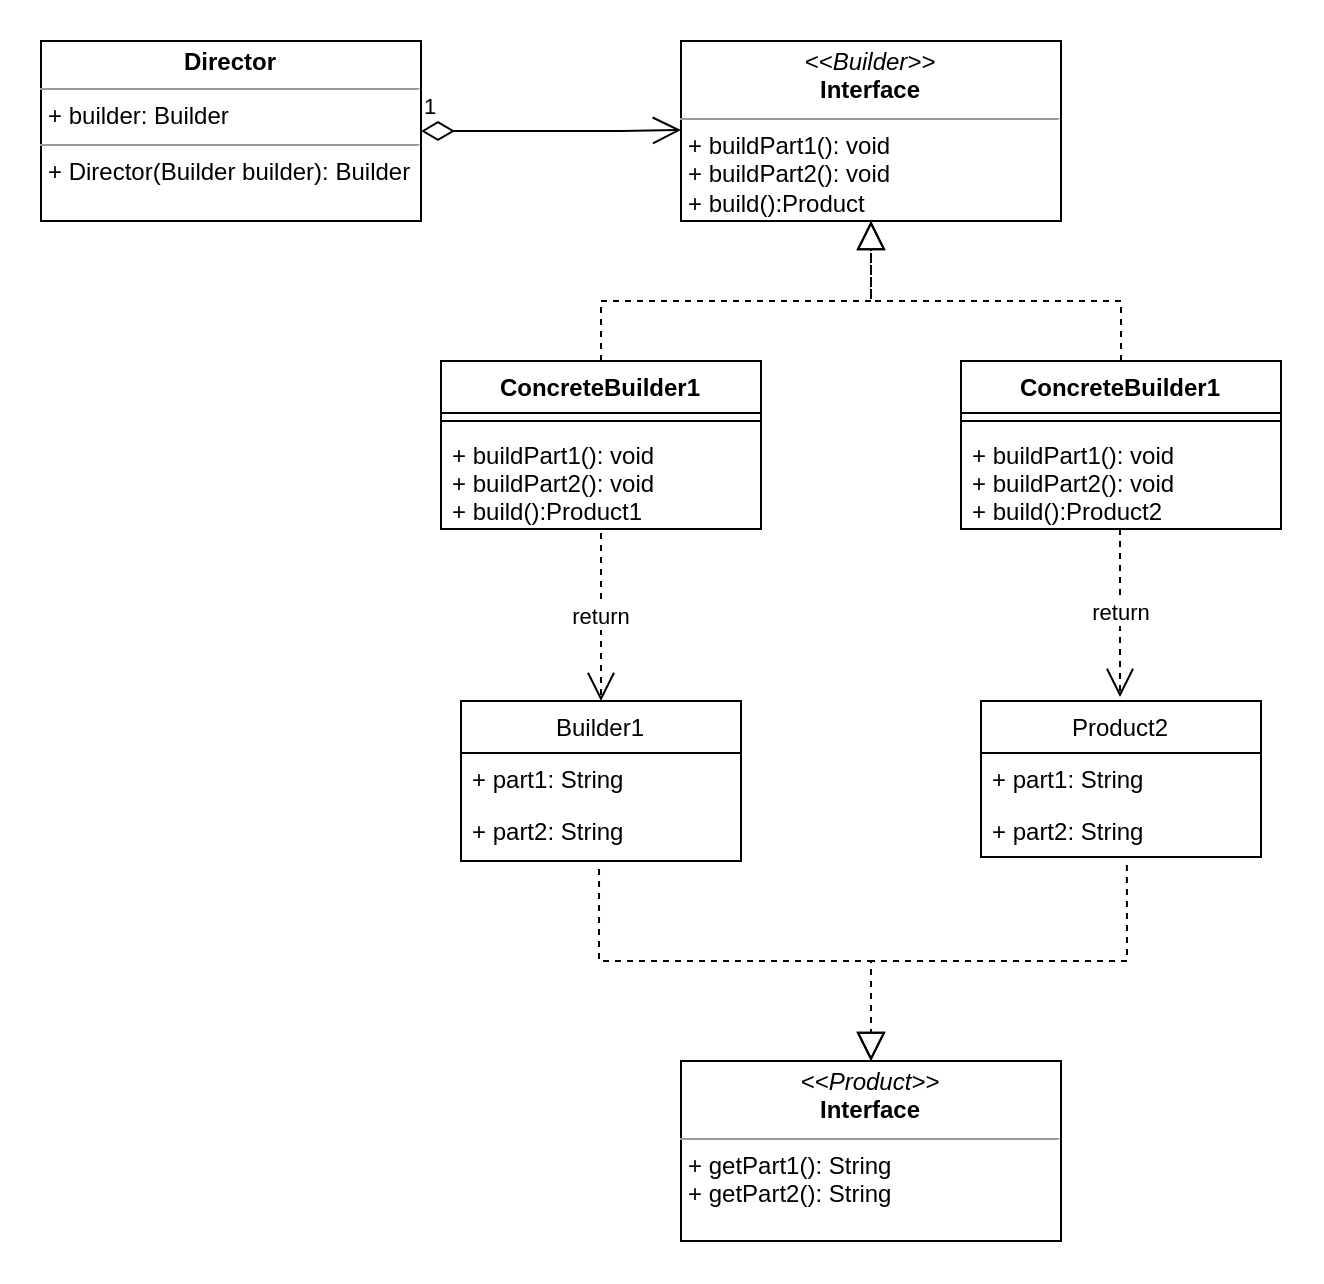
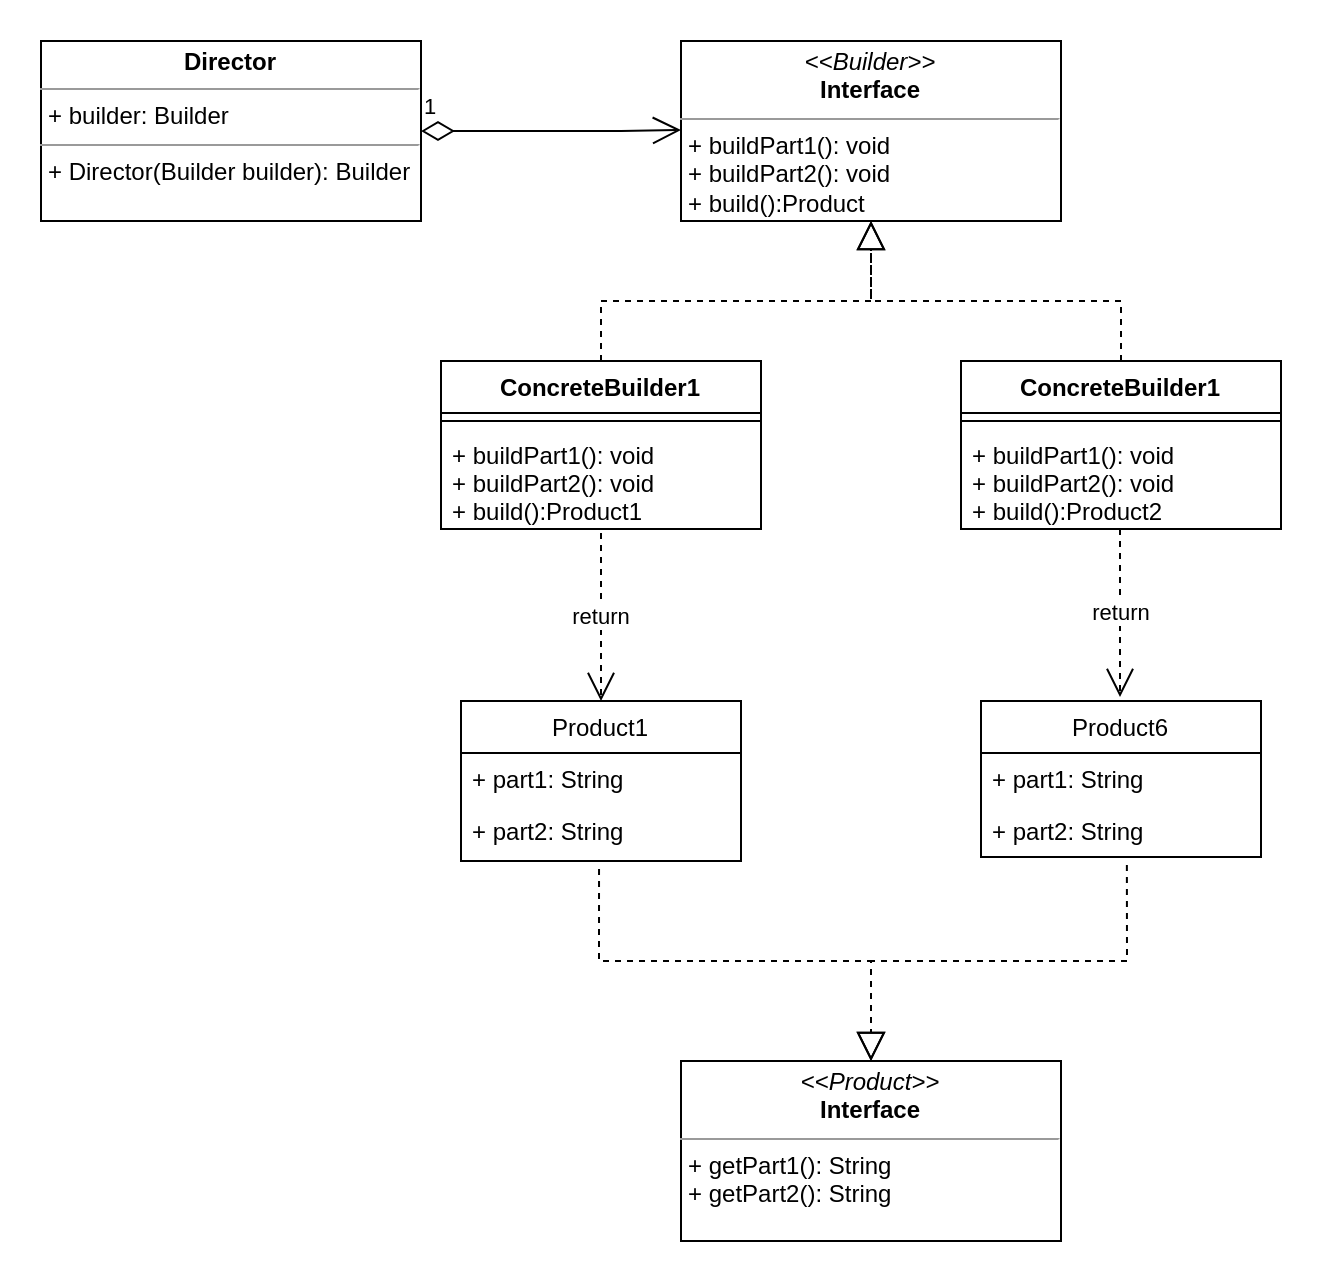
  <mxCell id="0" />
  <mxCell id="1" parent="0" />
  <mxCell id="2" value="&lt;p style=&quot;margin: 0px ; margin-top: 4px ; text-align: center&quot;&gt;&lt;i&gt;&amp;lt;&amp;lt;Builder&amp;gt;&amp;gt;&lt;/i&gt;&lt;br&gt;&lt;b&gt;Interface&lt;/b&gt;&lt;/p&gt;&lt;hr size=&quot;1&quot;&gt;&lt;p style=&quot;margin: 0px ; margin-left: 4px&quot;&gt;+ buildPart1(): void&lt;br&gt;+ buildPart2(): void&lt;/p&gt;&lt;p style=&quot;margin: 0px ; margin-left: 4px&quot;&gt;+ build():Product&lt;/p&gt;" style="verticalAlign=top;align=left;overflow=fill;fontSize=12;fontFamily=Helvetica;html=1;" vertex="1" parent="1"><mxGeometry x="340" y="20" width="190" height="90" as="geometry" /></mxCell>
  <mxCell id="3" value="ConcreteBuilder1" style="swimlane;fontStyle=1;align=center;verticalAlign=top;childLayout=stackLayout;horizontal=1;startSize=26;horizontalStack=0;resizeParent=1;resizeParentMax=0;resizeLast=0;collapsible=1;marginBottom=0;" vertex="1" parent="1"><mxGeometry x="220" y="180" width="160" height="84" as="geometry" /></mxCell>
  <mxCell id="4" value="" style="line;strokeWidth=1;fillColor=none;align=left;verticalAlign=middle;spacingTop=-1;spacingLeft=3;spacingRight=3;rotatable=0;labelPosition=right;points=[];portConstraint=eastwest;" vertex="1" parent="3"><mxGeometry y="26" width="160" height="8" as="geometry" /></mxCell>
  <mxCell id="5" value="+ buildPart1(): void&#10;+ buildPart2(): void&#10;+ build():Product1" style="text;strokeColor=none;fillColor=none;align=left;verticalAlign=top;spacingLeft=4;spacingRight=4;overflow=hidden;rotatable=0;points=[[0,0.5],[1,0.5]];portConstraint=eastwest;" vertex="1" parent="3"><mxGeometry y="34" width="160" height="50" as="geometry" /></mxCell>
  <mxCell id="6" value="" style="endArrow=block;dashed=1;endFill=0;endSize=12;html=1;rounded=0;entryX=0.5;entryY=1;entryDx=0;entryDy=0;exitX=0.5;exitY=0;exitDx=0;exitDy=0;" edge="1" parent="1" source="3" target="2"><mxGeometry width="160" relative="1" as="geometry"><mxPoint x="380" y="270" as="sourcePoint" /><mxPoint x="540" y="270" as="targetPoint" /><Array as="points"><mxPoint x="300" y="150" /><mxPoint x="435" y="150" /></Array></mxGeometry></mxCell>
  <mxCell id="7" value="ConcreteBuilder1" style="swimlane;fontStyle=1;align=center;verticalAlign=top;childLayout=stackLayout;horizontal=1;startSize=26;horizontalStack=0;resizeParent=1;resizeParentMax=0;resizeLast=0;collapsible=1;marginBottom=0;" vertex="1" parent="1"><mxGeometry x="480" y="180" width="160" height="84" as="geometry" /></mxCell>
  <mxCell id="8" value="" style="line;strokeWidth=1;fillColor=none;align=left;verticalAlign=middle;spacingTop=-1;spacingLeft=3;spacingRight=3;rotatable=0;labelPosition=right;points=[];portConstraint=eastwest;" vertex="1" parent="7"><mxGeometry y="26" width="160" height="8" as="geometry" /></mxCell>
  <mxCell id="9" value="+ buildPart1(): void&#10;+ buildPart2(): void&#10;+ build():Product2" style="text;strokeColor=none;fillColor=none;align=left;verticalAlign=top;spacingLeft=4;spacingRight=4;overflow=hidden;rotatable=0;points=[[0,0.5],[1,0.5]];portConstraint=eastwest;" vertex="1" parent="7"><mxGeometry y="34" width="160" height="50" as="geometry" /></mxCell>
  <mxCell id="10" value="" style="endArrow=block;dashed=1;endFill=0;endSize=12;html=1;rounded=0;entryX=0.5;entryY=1;entryDx=0;entryDy=0;exitX=0.5;exitY=0;exitDx=0;exitDy=0;" edge="1" parent="1" source="7" target="2"><mxGeometry width="160" relative="1" as="geometry"><mxPoint x="590" y="270" as="sourcePoint" /><mxPoint x="635" y="110" as="targetPoint" /><Array as="points"><mxPoint x="560" y="150" /><mxPoint x="435" y="150" /></Array></mxGeometry></mxCell>
  <mxCell id="11" value="&lt;p style=&quot;margin: 0px ; margin-top: 4px ; text-align: center&quot;&gt;&lt;i&gt;&amp;lt;&amp;lt;Product&amp;gt;&amp;gt;&lt;/i&gt;&lt;br&gt;&lt;b&gt;Interface&lt;/b&gt;&lt;/p&gt;&lt;hr size=&quot;1&quot;&gt;&lt;p style=&quot;margin: 0px ; margin-left: 4px&quot;&gt;+ getPart1(): String&lt;br&gt;+ getPart2(): String&lt;/p&gt;" style="verticalAlign=top;align=left;overflow=fill;fontSize=12;fontFamily=Helvetica;html=1;" vertex="1" parent="1"><mxGeometry x="340" y="530" width="190" height="90" as="geometry" /></mxCell>
- <mxCell id="12" value="Builder1" style="swimlane;fontStyle=0;childLayout=stackLayout;horizontal=1;startSize=26;fillColor=none;horizontalStack=0;resizeParent=1;resizeParentMax=0;resizeLast=0;collapsible=1;marginBottom=0;" vertex="1" parent="1"><mxGeometry x="230" y="350" width="140" height="80" as="geometry" /></mxCell>
+ <mxCell id="12" value="Product1" style="swimlane;fontStyle=0;childLayout=stackLayout;horizontal=1;startSize=26;fillColor=none;horizontalStack=0;resizeParent=1;resizeParentMax=0;resizeLast=0;collapsible=1;marginBottom=0;" vertex="1" parent="1"><mxGeometry x="230" y="350" width="140" height="80" as="geometry" /></mxCell>
  <mxCell id="13" value="+ part1: String" style="text;strokeColor=none;fillColor=none;align=left;verticalAlign=top;spacingLeft=4;spacingRight=4;overflow=hidden;rotatable=0;points=[[0,0.5],[1,0.5]];portConstraint=eastwest;" vertex="1" parent="12"><mxGeometry y="26" width="140" height="26" as="geometry" /></mxCell>
  <mxCell id="14" value="+ part2: String" style="text;strokeColor=none;fillColor=none;align=left;verticalAlign=top;spacingLeft=4;spacingRight=4;overflow=hidden;rotatable=0;points=[[0,0.5],[1,0.5]];portConstraint=eastwest;" vertex="1" parent="12"><mxGeometry y="52" width="140" height="28" as="geometry" /></mxCell>
- <mxCell id="15" value="Product2" style="swimlane;fontStyle=0;childLayout=stackLayout;horizontal=1;startSize=26;fillColor=none;horizontalStack=0;resizeParent=1;resizeParentMax=0;resizeLast=0;collapsible=1;marginBottom=0;" vertex="1" parent="1"><mxGeometry x="490" y="350" width="140" height="78" as="geometry" /></mxCell>
+ <mxCell id="15" value="Product6" style="swimlane;fontStyle=0;childLayout=stackLayout;horizontal=1;startSize=26;fillColor=none;horizontalStack=0;resizeParent=1;resizeParentMax=0;resizeLast=0;collapsible=1;marginBottom=0;" vertex="1" parent="1"><mxGeometry x="490" y="350" width="140" height="78" as="geometry" /></mxCell>
  <mxCell id="16" value="+ part1: String" style="text;strokeColor=none;fillColor=none;align=left;verticalAlign=top;spacingLeft=4;spacingRight=4;overflow=hidden;rotatable=0;points=[[0,0.5],[1,0.5]];portConstraint=eastwest;" vertex="1" parent="15"><mxGeometry y="26" width="140" height="26" as="geometry" /></mxCell>
  <mxCell id="17" value="+ part2: String" style="text;strokeColor=none;fillColor=none;align=left;verticalAlign=top;spacingLeft=4;spacingRight=4;overflow=hidden;rotatable=0;points=[[0,0.5],[1,0.5]];portConstraint=eastwest;" vertex="1" parent="15"><mxGeometry y="52" width="140" height="26" as="geometry" /></mxCell>
  <mxCell id="18" value="" style="endArrow=block;dashed=1;endFill=0;endSize=12;html=1;rounded=0;entryX=0.5;entryY=0;entryDx=0;entryDy=0;exitX=0.493;exitY=1.143;exitDx=0;exitDy=0;exitPerimeter=0;" edge="1" parent="1" source="14" target="11"><mxGeometry width="160" relative="1" as="geometry"><mxPoint x="430" y="510" as="sourcePoint" /><mxPoint x="590" y="510" as="targetPoint" /><Array as="points"><mxPoint x="299" y="480" /><mxPoint x="435" y="480" /></Array></mxGeometry></mxCell>
  <mxCell id="19" value="" style="endArrow=block;dashed=1;endFill=0;endSize=12;html=1;rounded=0;entryX=0.5;entryY=0;entryDx=0;entryDy=0;exitX=0.521;exitY=1.154;exitDx=0;exitDy=0;exitPerimeter=0;" edge="1" parent="1" source="17" target="11"><mxGeometry width="160" relative="1" as="geometry"><mxPoint x="309.02" y="444.004" as="sourcePoint" /><mxPoint x="445" y="540" as="targetPoint" /><Array as="points"><mxPoint x="563" y="480" /><mxPoint x="435" y="480" /></Array></mxGeometry></mxCell>
  <mxCell id="20" value="return" style="endArrow=open;endSize=12;dashed=1;html=1;rounded=0;entryX=0.5;entryY=0;entryDx=0;entryDy=0;exitX=0.5;exitY=1.04;exitDx=0;exitDy=0;exitPerimeter=0;" edge="1" parent="1" source="5" target="12"><mxGeometry width="160" relative="1" as="geometry"><mxPoint x="300" y="270" as="sourcePoint" /><mxPoint x="580" y="270" as="targetPoint" /></mxGeometry></mxCell>
  <mxCell id="21" value="return" style="endArrow=open;endSize=12;dashed=1;html=1;rounded=0;entryX=0.5;entryY=0;entryDx=0;entryDy=0;exitX=0.5;exitY=1.04;exitDx=0;exitDy=0;exitPerimeter=0;" edge="1" parent="1"><mxGeometry width="160" relative="1" as="geometry"><mxPoint x="559.5" y="264" as="sourcePoint" /><mxPoint x="559.5" y="348" as="targetPoint" /></mxGeometry></mxCell>
  <mxCell id="22" value="&lt;p style=&quot;margin: 0px ; margin-top: 4px ; text-align: center&quot;&gt;&lt;b&gt;Director&lt;/b&gt;&lt;/p&gt;&lt;hr size=&quot;1&quot;&gt;&lt;p style=&quot;margin: 0px ; margin-left: 4px&quot;&gt;+ builder: Builder&lt;/p&gt;&lt;hr size=&quot;1&quot;&gt;&lt;p style=&quot;margin: 0px ; margin-left: 4px&quot;&gt;+ Director(Builder builder): Builder&lt;/p&gt;" style="verticalAlign=top;align=left;overflow=fill;fontSize=12;fontFamily=Helvetica;html=1;" vertex="1" parent="1"><mxGeometry x="20" y="20" width="190" height="90" as="geometry" /></mxCell>
  <mxCell id="23" value="1" style="endArrow=open;html=1;endSize=12;startArrow=diamondThin;startSize=14;startFill=0;edgeStyle=orthogonalEdgeStyle;align=left;verticalAlign=bottom;rounded=0;exitX=1;exitY=0.5;exitDx=0;exitDy=0;" edge="1" parent="1" source="22"><mxGeometry x="-1" y="3" relative="1" as="geometry"><mxPoint x="230" y="64.5" as="sourcePoint" /><mxPoint x="340" y="64.5" as="targetPoint" /><Array as="points"><mxPoint x="310" y="65" /></Array></mxGeometry></mxCell>
